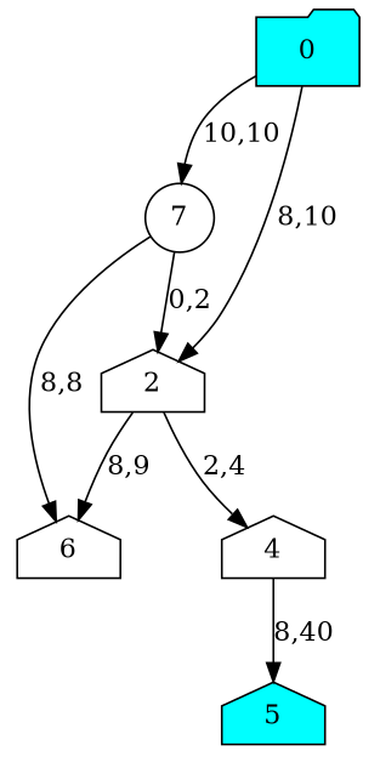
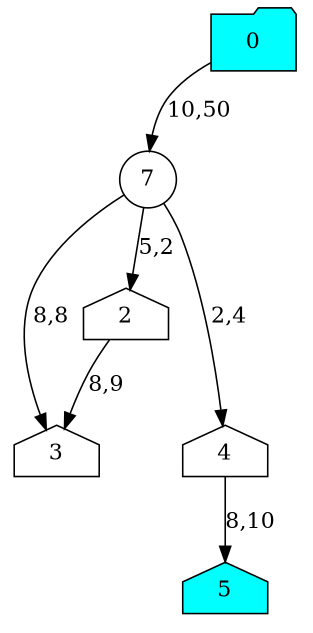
  digraph {
    node [shape=house]
    0 [fillcolor=aqua shape=folder style=filled]
    n2 [label=7 shape=circle]
    2
    4
-   3 [label=6]
+   3
    5 [fillcolor=aqua style=filled]
-   0 -> n2 [label="10,10"]
-   0 -> 2 [label="8,10"]
+   0 -> n2 [label="10,50"]
    0 -> 4 [style=invis]
-   n2 -> 2 [label="0,2"]
-   2 -> 4 [label="2,4"]
+   n2 -> 2 [label="5,2"]
+   n2 -> 4 [label="2,4"]
    n2 -> 3 [label="8,8"]
    2 -> 3 [label="8,9"]
-   4 -> 5 [label="8,40"]
+   4 -> 5 [label="8,10"]
  }
